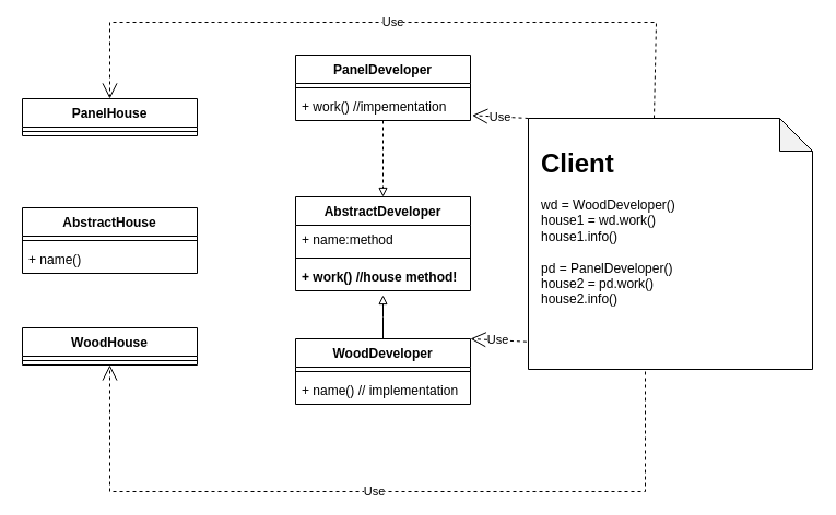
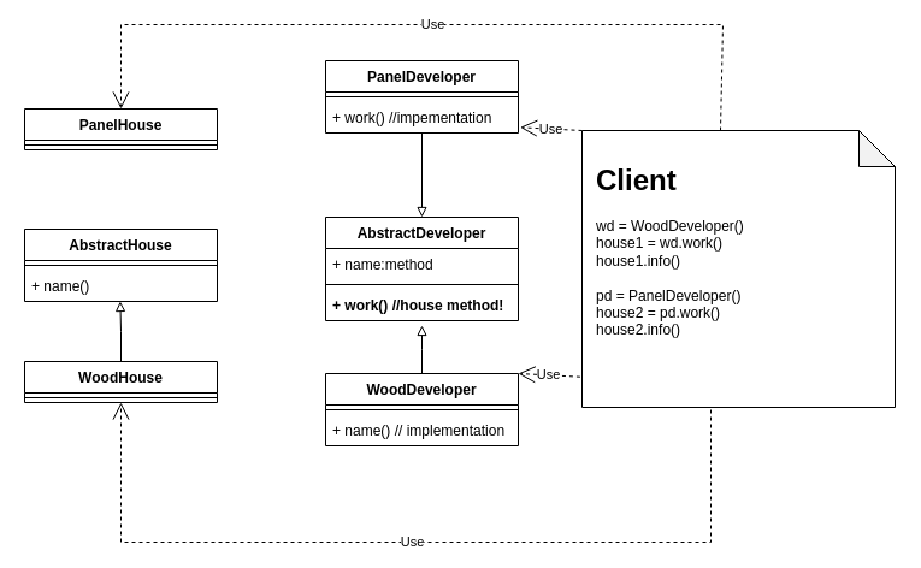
  <mxCell id="0" />
  <mxCell id="1" parent="0" />
  <mxCell id="2" value="AbstractHouse" style="swimlane;fontStyle=1;align=center;verticalAlign=top;childLayout=stackLayout;horizontal=1;startSize=26;horizontalStack=0;resizeParent=1;resizeParentMax=0;resizeLast=0;collapsible=1;marginBottom=0;" parent="1" vertex="1"><mxGeometry x="20" y="190" width="160" height="60" as="geometry" /></mxCell>
  <mxCell id="3" value="" style="line;strokeWidth=1;fillColor=none;align=left;verticalAlign=middle;spacingTop=-1;spacingLeft=3;spacingRight=3;rotatable=0;labelPosition=right;points=[];portConstraint=eastwest;strokeColor=inherit;" parent="2" vertex="1"><mxGeometry y="26" width="160" height="8" as="geometry" /></mxCell>
  <mxCell id="4" value="+ name()" style="text;strokeColor=none;fillColor=none;align=left;verticalAlign=top;spacingLeft=4;spacingRight=4;overflow=hidden;rotatable=0;points=[[0,0.5],[1,0.5]];portConstraint=eastwest;" parent="2" vertex="1"><mxGeometry y="34" width="160" height="26" as="geometry" /></mxCell>
+ <mxCell id="5" style="edgeStyle=orthogonalEdgeStyle;rounded=0;orthogonalLoop=1;jettySize=auto;html=1;exitX=0.5;exitY=0;exitDx=0;exitDy=0;entryX=0.496;entryY=1;entryDx=0;entryDy=0;entryPerimeter=0;endArrow=block;endFill=0;" parent="1" source="6" target="4" edge="1"><mxGeometry relative="1" as="geometry" /></mxCell>
  <mxCell id="6" value="WoodHouse" style="swimlane;fontStyle=1;align=center;verticalAlign=top;childLayout=stackLayout;horizontal=1;startSize=26;horizontalStack=0;resizeParent=1;resizeParentMax=0;resizeLast=0;collapsible=1;marginBottom=0;" parent="1" vertex="1"><mxGeometry x="20" y="300" width="160" height="34" as="geometry" /></mxCell>
  <mxCell id="7" value="" style="line;strokeWidth=1;fillColor=none;align=left;verticalAlign=middle;spacingTop=-1;spacingLeft=3;spacingRight=3;rotatable=0;labelPosition=right;points=[];portConstraint=eastwest;strokeColor=inherit;" parent="6" vertex="1"><mxGeometry y="26" width="160" height="8" as="geometry" /></mxCell>
  <mxCell id="8" value="PanelHouse" style="swimlane;fontStyle=1;align=center;verticalAlign=top;childLayout=stackLayout;horizontal=1;startSize=26;horizontalStack=0;resizeParent=1;resizeParentMax=0;resizeLast=0;collapsible=1;marginBottom=0;" parent="1" vertex="1"><mxGeometry x="20" y="90" width="160" height="34" as="geometry" /></mxCell>
  <mxCell id="9" value="" style="line;strokeWidth=1;fillColor=none;align=left;verticalAlign=middle;spacingTop=-1;spacingLeft=3;spacingRight=3;rotatable=0;labelPosition=right;points=[];portConstraint=eastwest;strokeColor=inherit;" parent="8" vertex="1"><mxGeometry y="26" width="160" height="8" as="geometry" /></mxCell>
  <mxCell id="10" value="AbstractDeveloper" style="swimlane;fontStyle=1;align=center;verticalAlign=top;childLayout=stackLayout;horizontal=1;startSize=26;horizontalStack=0;resizeParent=1;resizeParentMax=0;resizeLast=0;collapsible=1;marginBottom=0;" parent="1" vertex="1"><mxGeometry x="270" y="180" width="160" height="86" as="geometry" /></mxCell>
  <mxCell id="11" value="+ name:method" style="text;strokeColor=none;fillColor=none;align=left;verticalAlign=top;spacingLeft=4;spacingRight=4;overflow=hidden;rotatable=0;points=[[0,0.5],[1,0.5]];portConstraint=eastwest;" parent="10" vertex="1"><mxGeometry y="26" width="160" height="26" as="geometry" /></mxCell>
  <mxCell id="12" value="" style="line;strokeWidth=1;fillColor=none;align=left;verticalAlign=middle;spacingTop=-1;spacingLeft=3;spacingRight=3;rotatable=0;labelPosition=right;points=[];portConstraint=eastwest;strokeColor=inherit;" parent="10" vertex="1"><mxGeometry y="52" width="160" height="8" as="geometry" /></mxCell>
  <mxCell id="13" value="+ work() //house method!" style="text;strokeColor=none;fillColor=none;align=left;verticalAlign=top;spacingLeft=4;spacingRight=4;overflow=hidden;rotatable=0;points=[[0,0.5],[1,0.5]];portConstraint=eastwest;fontStyle=1" parent="10" vertex="1"><mxGeometry y="60" width="160" height="26" as="geometry" /></mxCell>
- <mxCell id="14" style="edgeStyle=orthogonalEdgeStyle;rounded=0;orthogonalLoop=1;jettySize=auto;html=1;endArrow=block;endFill=0;dashed=1;" parent="1" source="15" target="10" edge="1"><mxGeometry relative="1" as="geometry" /></mxCell>
+ <mxCell id="14" style="edgeStyle=orthogonalEdgeStyle;rounded=0;orthogonalLoop=1;jettySize=auto;html=1;endArrow=block;endFill=0;" parent="1" source="15" target="10" edge="1"><mxGeometry relative="1" as="geometry" /></mxCell>
  <mxCell id="15" value="PanelDeveloper" style="swimlane;fontStyle=1;align=center;verticalAlign=top;childLayout=stackLayout;horizontal=1;startSize=26;horizontalStack=0;resizeParent=1;resizeParentMax=0;resizeLast=0;collapsible=1;marginBottom=0;" parent="1" vertex="1"><mxGeometry x="270" y="50" width="160" height="60" as="geometry" /></mxCell>
  <mxCell id="16" value="" style="line;strokeWidth=1;fillColor=none;align=left;verticalAlign=middle;spacingTop=-1;spacingLeft=3;spacingRight=3;rotatable=0;labelPosition=right;points=[];portConstraint=eastwest;strokeColor=inherit;" parent="15" vertex="1"><mxGeometry y="26" width="160" height="8" as="geometry" /></mxCell>
  <mxCell id="17" value="+ work() //impementation" style="text;strokeColor=none;fillColor=none;align=left;verticalAlign=top;spacingLeft=4;spacingRight=4;overflow=hidden;rotatable=0;points=[[0,0.5],[1,0.5]];portConstraint=eastwest;" parent="15" vertex="1"><mxGeometry y="34" width="160" height="26" as="geometry" /></mxCell>
  <mxCell id="18" style="edgeStyle=orthogonalEdgeStyle;rounded=0;orthogonalLoop=1;jettySize=auto;html=1;endArrow=block;endFill=0;" parent="1" source="19" edge="1"><mxGeometry relative="1" as="geometry"><mxPoint x="350" y="270" as="targetPoint" /></mxGeometry></mxCell>
  <mxCell id="19" value="WoodDeveloper" style="swimlane;fontStyle=1;align=center;verticalAlign=top;childLayout=stackLayout;horizontal=1;startSize=26;horizontalStack=0;resizeParent=1;resizeParentMax=0;resizeLast=0;collapsible=1;marginBottom=0;" parent="1" vertex="1"><mxGeometry x="270" y="310" width="160" height="60" as="geometry" /></mxCell>
  <mxCell id="20" value="" style="line;strokeWidth=1;fillColor=none;align=left;verticalAlign=middle;spacingTop=-1;spacingLeft=3;spacingRight=3;rotatable=0;labelPosition=right;points=[];portConstraint=eastwest;strokeColor=inherit;" parent="19" vertex="1"><mxGeometry y="26" width="160" height="8" as="geometry" /></mxCell>
  <mxCell id="21" value="+ name() // implementation" style="text;strokeColor=none;fillColor=none;align=left;verticalAlign=top;spacingLeft=4;spacingRight=4;overflow=hidden;rotatable=0;points=[[0,0.5],[1,0.5]];portConstraint=eastwest;" parent="19" vertex="1"><mxGeometry y="34" width="160" height="26" as="geometry" /></mxCell>
  <mxCell id="22" value="" style="group" parent="1" vertex="1" connectable="0"><mxGeometry x="483" y="108" width="260" height="230" as="geometry" /></mxCell>
  <mxCell id="23" value="" style="shape=note;whiteSpace=wrap;html=1;backgroundOutline=1;darkOpacity=0.05;" parent="22" vertex="1"><mxGeometry width="260" height="230" as="geometry" /></mxCell>
  <mxCell id="24" value="&lt;h1&gt;Client&lt;/h1&gt;&lt;div&gt;wd = WoodDeveloper()&lt;/div&gt;&lt;div&gt;house1 = wd.work()&lt;/div&gt;&lt;div&gt;house1.info()&lt;/div&gt;&lt;div&gt;&lt;br&gt;&lt;/div&gt;&lt;div&gt;pd = PanelDeveloper()&lt;/div&gt;&lt;div&gt;house2 = pd.work()&lt;/div&gt;&lt;div&gt;house2.info()&lt;/div&gt;" style="text;html=1;strokeColor=none;fillColor=none;spacing=5;spacingTop=-20;whiteSpace=wrap;overflow=hidden;rounded=0;" parent="22" vertex="1"><mxGeometry x="7" y="22" width="230" height="200" as="geometry" /></mxCell>
  <mxCell id="25" value="Use" style="endArrow=open;endSize=12;dashed=1;html=1;rounded=0;exitX=-0.006;exitY=0.89;exitDx=0;exitDy=0;exitPerimeter=0;entryX=1;entryY=0;entryDx=0;entryDy=0;" parent="1" source="23" target="19" edge="1"><mxGeometry width="160" relative="1" as="geometry"><mxPoint x="300" y="500" as="sourcePoint" /><mxPoint x="460" y="500" as="targetPoint" /></mxGeometry></mxCell>
  <mxCell id="26" value="Use" style="endArrow=open;endSize=12;dashed=1;html=1;rounded=0;exitX=-0.006;exitY=0.89;exitDx=0;exitDy=0;exitPerimeter=0;entryX=1;entryY=0;entryDx=0;entryDy=0;" parent="1" edge="1"><mxGeometry width="160" relative="1" as="geometry"><mxPoint x="483" y="108" as="sourcePoint" /><mxPoint x="431.56" y="105.3" as="targetPoint" /></mxGeometry></mxCell>
  <mxCell id="27" value="Use" style="endArrow=open;endSize=12;dashed=1;html=1;rounded=0;entryX=0.5;entryY=1;entryDx=0;entryDy=0;" parent="1" target="6" edge="1"><mxGeometry width="160" relative="1" as="geometry"><mxPoint x="590" y="340" as="sourcePoint" /><mxPoint x="400" y="440" as="targetPoint" /><Array as="points"><mxPoint x="590" y="450" /><mxPoint x="100" y="450" /></Array></mxGeometry></mxCell>
  <mxCell id="28" value="Use" style="endArrow=open;endSize=12;dashed=1;html=1;rounded=0;exitX=0;exitY=0;exitDx=115;exitDy=0;exitPerimeter=0;entryX=0.5;entryY=0;entryDx=0;entryDy=0;" parent="1" source="23" target="8" edge="1"><mxGeometry width="160" relative="1" as="geometry"><mxPoint x="598" y="82" as="sourcePoint" /><mxPoint x="100" y="64" as="targetPoint" /><Array as="points"><mxPoint x="600" y="20" /><mxPoint x="100" y="20" /></Array></mxGeometry></mxCell>
